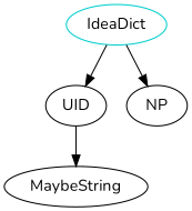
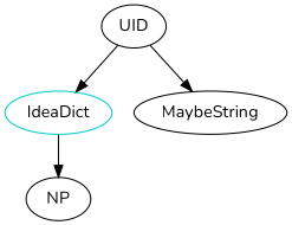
  digraph {
    fontname=Nunito
    node [fontname=Nunito]
    edge [fontname=Nunito]
    n1 [color=cyan3 label=IdeaDict shape=oval]
    UID
    NP
    MaybeString
-   n1 -> UID
+   UID -> n1
    n1 -> NP
    UID -> MaybeString
  }
